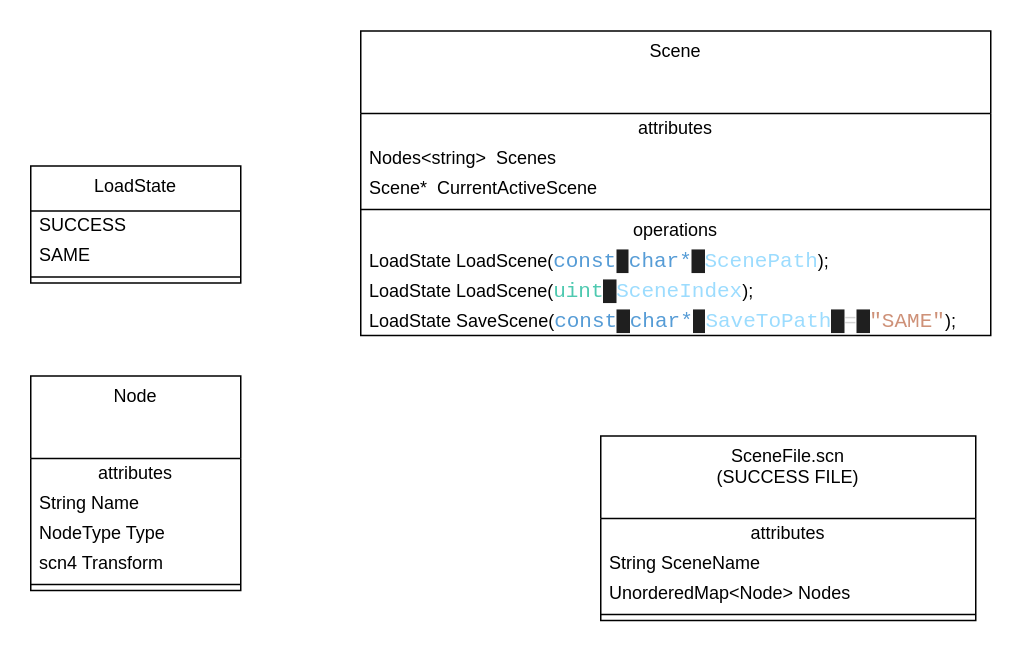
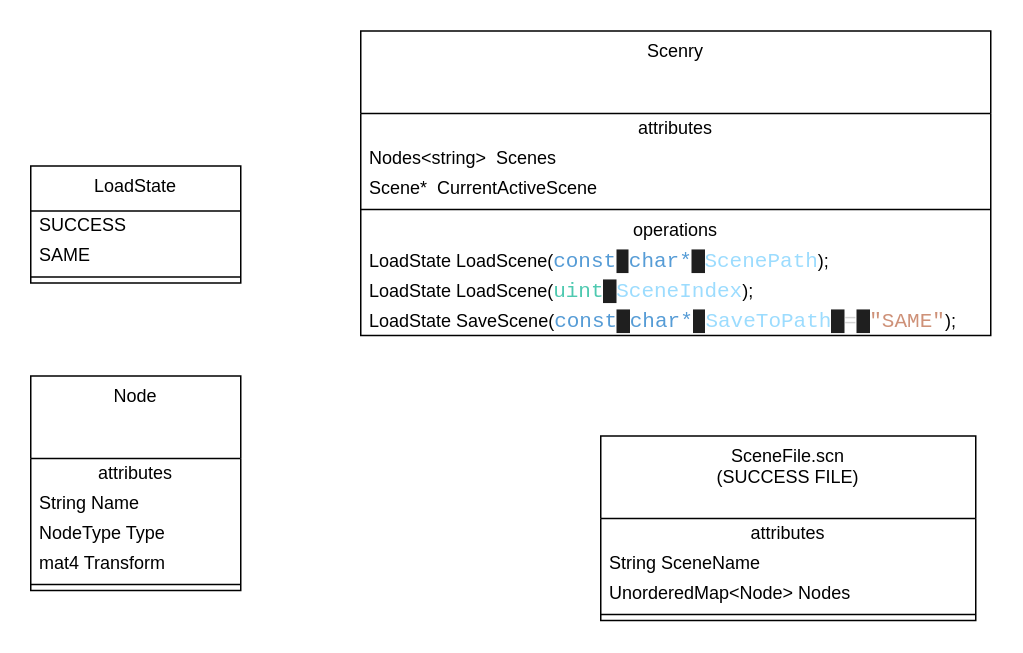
  <mxCell id="0" />
  <mxCell id="1" parent="0" />
  <mxCell id="2" value="SceneFile.scn&lt;div&gt;(SUCCESS FILE)&lt;/div&gt;" style="swimlane;fontStyle=0;align=center;verticalAlign=top;childLayout=stackLayout;horizontal=1;startSize=55;horizontalStack=0;resizeParent=1;resizeParentMax=0;resizeLast=0;collapsible=0;marginBottom=0;html=1;whiteSpace=wrap;" parent="1" vertex="1"><mxGeometry x="400" y="290" width="250" height="123" as="geometry" /></mxCell>
  <mxCell id="3" value="attributes" style="text;html=1;strokeColor=none;fillColor=none;align=center;verticalAlign=middle;spacingLeft=4;spacingRight=4;overflow=hidden;rotatable=0;points=[[0,0.5],[1,0.5]];portConstraint=eastwest;whiteSpace=wrap;" parent="2" vertex="1"><mxGeometry y="55" width="250" height="20" as="geometry" /></mxCell>
  <mxCell id="4" value="String SceneName" style="text;html=1;strokeColor=none;fillColor=none;align=left;verticalAlign=middle;spacingLeft=4;spacingRight=4;overflow=hidden;rotatable=0;points=[[0,0.5],[1,0.5]];portConstraint=eastwest;whiteSpace=wrap;" parent="2" vertex="1"><mxGeometry y="75" width="250" height="20" as="geometry" /></mxCell>
  <mxCell id="5" value="UnorderedMap&amp;lt;Node&amp;gt; Nodes" style="text;html=1;strokeColor=none;fillColor=none;align=left;verticalAlign=middle;spacingLeft=4;spacingRight=4;overflow=hidden;rotatable=0;points=[[0,0.5],[1,0.5]];portConstraint=eastwest;whiteSpace=wrap;" parent="2" vertex="1"><mxGeometry y="95" width="250" height="20" as="geometry" /></mxCell>
  <mxCell id="6" value="" style="line;strokeWidth=1;fillColor=none;align=left;verticalAlign=middle;spacingTop=-1;spacingLeft=3;spacingRight=3;rotatable=0;labelPosition=right;points=[];portConstraint=eastwest;" parent="2" vertex="1"><mxGeometry y="115" width="250" height="8" as="geometry" /></mxCell>
  <mxCell id="7" value="Node" style="swimlane;fontStyle=0;align=center;verticalAlign=top;childLayout=stackLayout;horizontal=1;startSize=55;horizontalStack=0;resizeParent=1;resizeParentMax=0;resizeLast=0;collapsible=0;marginBottom=0;html=1;whiteSpace=wrap;" parent="1" vertex="1"><mxGeometry x="20" y="250" width="140" height="143" as="geometry" /></mxCell>
  <mxCell id="8" value="attributes" style="text;html=1;strokeColor=none;fillColor=none;align=center;verticalAlign=middle;spacingLeft=4;spacingRight=4;overflow=hidden;rotatable=0;points=[[0,0.5],[1,0.5]];portConstraint=eastwest;whiteSpace=wrap;" parent="7" vertex="1"><mxGeometry y="55" width="140" height="20" as="geometry" /></mxCell>
  <mxCell id="9" value="String Name" style="text;html=1;strokeColor=none;fillColor=none;align=left;verticalAlign=middle;spacingLeft=4;spacingRight=4;overflow=hidden;rotatable=0;points=[[0,0.5],[1,0.5]];portConstraint=eastwest;whiteSpace=wrap;" parent="7" vertex="1"><mxGeometry y="75" width="140" height="20" as="geometry" /></mxCell>
  <mxCell id="10" value="NodeType Type" style="text;html=1;strokeColor=none;fillColor=none;align=left;verticalAlign=middle;spacingLeft=4;spacingRight=4;overflow=hidden;rotatable=0;points=[[0,0.5],[1,0.5]];portConstraint=eastwest;whiteSpace=wrap;" vertex="1" parent="7"><mxGeometry y="95" width="140" height="20" as="geometry" /></mxCell>
- <mxCell id="11" value="scn4 Transform" style="text;html=1;strokeColor=none;fillColor=none;align=left;verticalAlign=middle;spacingLeft=4;spacingRight=4;overflow=hidden;rotatable=0;points=[[0,0.5],[1,0.5]];portConstraint=eastwest;whiteSpace=wrap;" parent="7" vertex="1"><mxGeometry y="115" width="140" height="20" as="geometry" /></mxCell>
+ <mxCell id="11" value="mat4 Transform" style="text;html=1;strokeColor=none;fillColor=none;align=left;verticalAlign=middle;spacingLeft=4;spacingRight=4;overflow=hidden;rotatable=0;points=[[0,0.5],[1,0.5]];portConstraint=eastwest;whiteSpace=wrap;" parent="7" vertex="1"><mxGeometry y="115" width="140" height="20" as="geometry" /></mxCell>
  <mxCell id="12" value="" style="line;strokeWidth=1;fillColor=none;align=left;verticalAlign=middle;spacingTop=-1;spacingLeft=3;spacingRight=3;rotatable=0;labelPosition=right;points=[];portConstraint=eastwest;" parent="7" vertex="1"><mxGeometry y="135" width="140" height="8" as="geometry" /></mxCell>
- <mxCell id="13" value="Scene" style="swimlane;fontStyle=0;align=center;verticalAlign=top;childLayout=stackLayout;horizontal=1;startSize=55;horizontalStack=0;resizeParent=1;resizeParentMax=0;resizeLast=0;collapsible=0;marginBottom=0;html=1;whiteSpace=wrap;" parent="1" vertex="1"><mxGeometry x="240" y="20" width="420" height="203" as="geometry" /></mxCell>
+ <mxCell id="13" value="Scenry" style="swimlane;fontStyle=0;align=center;verticalAlign=top;childLayout=stackLayout;horizontal=1;startSize=55;horizontalStack=0;resizeParent=1;resizeParentMax=0;resizeLast=0;collapsible=0;marginBottom=0;html=1;whiteSpace=wrap;" parent="1" vertex="1"><mxGeometry x="240" y="20" width="420" height="203" as="geometry" /></mxCell>
  <mxCell id="14" value="attributes" style="text;html=1;strokeColor=none;fillColor=none;align=center;verticalAlign=middle;spacingLeft=4;spacingRight=4;overflow=hidden;rotatable=0;points=[[0,0.5],[1,0.5]];portConstraint=eastwest;whiteSpace=wrap;" parent="13" vertex="1"><mxGeometry y="55" width="420" height="20" as="geometry" /></mxCell>
  <mxCell id="15" value="Nodes&amp;lt;string&amp;gt;&amp;nbsp; Scenes" style="text;html=1;strokeColor=none;fillColor=none;align=left;verticalAlign=middle;spacingLeft=4;spacingRight=4;overflow=hidden;rotatable=0;points=[[0,0.5],[1,0.5]];portConstraint=eastwest;whiteSpace=wrap;" parent="13" vertex="1"><mxGeometry y="75" width="420" height="20" as="geometry" /></mxCell>
  <mxCell id="16" value="Scene*&amp;nbsp; CurrentActiveScene" style="text;html=1;strokeColor=none;fillColor=none;align=left;verticalAlign=middle;spacingLeft=4;spacingRight=4;overflow=hidden;rotatable=0;points=[[0,0.5],[1,0.5]];portConstraint=eastwest;whiteSpace=wrap;" parent="13" vertex="1"><mxGeometry y="95" width="420" height="20" as="geometry" /></mxCell>
  <mxCell id="17" value="" style="line;strokeWidth=1;fillColor=none;align=left;verticalAlign=middle;spacingTop=-1;spacingLeft=3;spacingRight=3;rotatable=0;labelPosition=right;points=[];portConstraint=eastwest;" parent="13" vertex="1"><mxGeometry y="115" width="420" height="8" as="geometry" /></mxCell>
  <mxCell id="18" value="operations" style="text;html=1;strokeColor=none;fillColor=none;align=center;verticalAlign=middle;spacingLeft=4;spacingRight=4;overflow=hidden;rotatable=0;points=[[0,0.5],[1,0.5]];portConstraint=eastwest;whiteSpace=wrap;" parent="13" vertex="1"><mxGeometry y="123" width="420" height="20" as="geometry" /></mxCell>
  <mxCell id="19" value="LoadState LoadScene(&lt;span style=&quot;font-family: Consolas, &amp;quot;Courier New&amp;quot;, monospace; font-size: 14px; white-space: pre; color: rgb(86, 156, 214);&quot;&gt;const&lt;/span&gt;&lt;span style=&quot;background-color: rgb(31, 31, 31); color: rgb(204, 204, 204); font-family: Consolas, &amp;quot;Courier New&amp;quot;, monospace; font-size: 14px; white-space: pre;&quot;&gt; &lt;/span&gt;&lt;span style=&quot;font-family: Consolas, &amp;quot;Courier New&amp;quot;, monospace; font-size: 14px; white-space: pre; color: rgb(86, 156, 214);&quot;&gt;char*&lt;/span&gt;&lt;span style=&quot;background-color: rgb(31, 31, 31); color: rgb(204, 204, 204); font-family: Consolas, &amp;quot;Courier New&amp;quot;, monospace; font-size: 14px; white-space: pre;&quot;&gt; &lt;/span&gt;&lt;span style=&quot;font-family: Consolas, &amp;quot;Courier New&amp;quot;, monospace; font-size: 14px; white-space: pre; color: rgb(156, 220, 254);&quot;&gt;ScenePath&lt;/span&gt;&lt;span style=&quot;background-color: initial;&quot;&gt;);&lt;/span&gt;" style="text;html=1;strokeColor=none;fillColor=none;align=left;verticalAlign=middle;spacingLeft=4;spacingRight=4;overflow=hidden;rotatable=0;points=[[0,0.5],[1,0.5]];portConstraint=eastwest;whiteSpace=wrap;" parent="13" vertex="1"><mxGeometry y="143" width="420" height="20" as="geometry" /></mxCell>
  <mxCell id="20" value="LoadState LoadScene(&lt;span style=&quot;font-family: Consolas, &amp;quot;Courier New&amp;quot;, monospace; font-size: 14px; white-space: pre; color: rgb(78, 201, 176);&quot;&gt;uint&lt;/span&gt;&lt;span style=&quot;background-color: rgb(31, 31, 31); color: rgb(204, 204, 204); font-family: Consolas, &amp;quot;Courier New&amp;quot;, monospace; font-size: 14px; white-space: pre;&quot;&gt; &lt;/span&gt;&lt;span style=&quot;font-family: Consolas, &amp;quot;Courier New&amp;quot;, monospace; font-size: 14px; white-space: pre; color: rgb(156, 220, 254);&quot;&gt;SceneIndex&lt;/span&gt;&lt;span style=&quot;background-color: initial;&quot;&gt;);&lt;/span&gt;" style="text;html=1;strokeColor=none;fillColor=none;align=left;verticalAlign=middle;spacingLeft=4;spacingRight=4;overflow=hidden;rotatable=0;points=[[0,0.5],[1,0.5]];portConstraint=eastwest;whiteSpace=wrap;" parent="13" vertex="1"><mxGeometry y="163" width="420" height="20" as="geometry" /></mxCell>
  <mxCell id="21" value="LoadState SaveScene(&lt;span style=&quot;font-family: Consolas, &amp;quot;Courier New&amp;quot;, monospace; font-size: 14px; white-space: pre; color: rgb(86, 156, 214);&quot;&gt;const&lt;/span&gt;&lt;span style=&quot;background-color: rgb(31, 31, 31); color: rgb(204, 204, 204); font-family: Consolas, &amp;quot;Courier New&amp;quot;, monospace; font-size: 14px; white-space: pre;&quot;&gt; &lt;/span&gt;&lt;span style=&quot;font-family: Consolas, &amp;quot;Courier New&amp;quot;, monospace; font-size: 14px; white-space: pre; color: rgb(86, 156, 214);&quot;&gt;char*&lt;/span&gt;&lt;span style=&quot;background-color: rgb(31, 31, 31); color: rgb(204, 204, 204); font-family: Consolas, &amp;quot;Courier New&amp;quot;, monospace; font-size: 14px; white-space: pre;&quot;&gt; &lt;/span&gt;&lt;span style=&quot;font-family: Consolas, &amp;quot;Courier New&amp;quot;, monospace; font-size: 14px; white-space: pre; color: rgb(156, 220, 254);&quot;&gt;SaveToPath&lt;/span&gt;&lt;span style=&quot;background-color: rgb(31, 31, 31); color: rgb(204, 204, 204); font-family: Consolas, &amp;quot;Courier New&amp;quot;, monospace; font-size: 14px; white-space: pre;&quot;&gt; &lt;/span&gt;&lt;span style=&quot;font-family: Consolas, &amp;quot;Courier New&amp;quot;, monospace; font-size: 14px; white-space: pre; color: rgb(212, 212, 212);&quot;&gt;=&lt;/span&gt;&lt;span style=&quot;background-color: rgb(31, 31, 31); color: rgb(204, 204, 204); font-family: Consolas, &amp;quot;Courier New&amp;quot;, monospace; font-size: 14px; white-space: pre;&quot;&gt; &lt;/span&gt;&lt;span style=&quot;font-family: Consolas, &amp;quot;Courier New&amp;quot;, monospace; font-size: 14px; white-space: pre; color: rgb(206, 145, 120);&quot;&gt;&quot;SAME&quot;&lt;/span&gt;&lt;span style=&quot;background-color: initial;&quot;&gt;);&lt;/span&gt;" style="text;html=1;strokeColor=none;fillColor=none;align=left;verticalAlign=middle;spacingLeft=4;spacingRight=4;overflow=hidden;rotatable=0;points=[[0,0.5],[1,0.5]];portConstraint=eastwest;whiteSpace=wrap;" parent="13" vertex="1"><mxGeometry y="183" width="420" height="20" as="geometry" /></mxCell>
  <mxCell id="22" value="LoadState" style="swimlane;fontStyle=0;align=center;verticalAlign=top;childLayout=stackLayout;horizontal=1;startSize=30;horizontalStack=0;resizeParent=1;resizeParentMax=0;resizeLast=0;collapsible=0;marginBottom=0;html=1;whiteSpace=wrap;" vertex="1" parent="1"><mxGeometry x="20" y="110" width="140" height="78" as="geometry" /></mxCell>
  <mxCell id="23" value="SUCCESS" style="text;html=1;strokeColor=none;fillColor=none;align=left;verticalAlign=middle;spacingLeft=4;spacingRight=4;overflow=hidden;rotatable=0;points=[[0,0.5],[1,0.5]];portConstraint=eastwest;whiteSpace=wrap;" vertex="1" parent="22"><mxGeometry y="30" width="140" height="20" as="geometry" /></mxCell>
  <mxCell id="24" value="SAME" style="text;html=1;strokeColor=none;fillColor=none;align=left;verticalAlign=middle;spacingLeft=4;spacingRight=4;overflow=hidden;rotatable=0;points=[[0,0.5],[1,0.5]];portConstraint=eastwest;whiteSpace=wrap;" vertex="1" parent="22"><mxGeometry y="50" width="140" height="20" as="geometry" /></mxCell>
  <mxCell id="25" value="" style="line;strokeWidth=1;fillColor=none;align=left;verticalAlign=middle;spacingTop=-1;spacingLeft=3;spacingRight=3;rotatable=0;labelPosition=right;points=[];portConstraint=eastwest;" vertex="1" parent="22"><mxGeometry y="70" width="140" height="8" as="geometry" /></mxCell>
